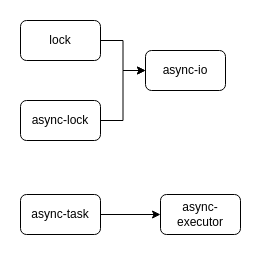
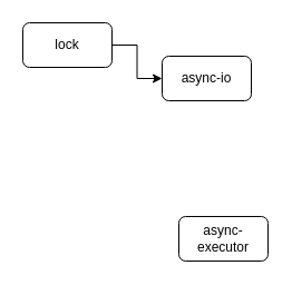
  <mxCell id="0" />
  <mxCell id="1" parent="0" />
  <mxCell id="2" style="edgeStyle=orthogonalEdgeStyle;rounded=0;orthogonalLoop=1;jettySize=auto;html=1;entryX=0;entryY=0.5;entryDx=0;entryDy=0;" edge="1" parent="1" source="3" target="6"><mxGeometry relative="1" as="geometry" /></mxCell>
  <mxCell id="3" value="lock" style="rounded=1;whiteSpace=wrap;html=1;" vertex="1" parent="1"><mxGeometry x="20" y="20" width="80" height="40" as="geometry" /></mxCell>
- <mxCell id="4" style="edgeStyle=orthogonalEdgeStyle;rounded=0;orthogonalLoop=1;jettySize=auto;html=1;entryX=0;entryY=0.5;entryDx=0;entryDy=0;" edge="1" parent="1" source="5" target="6"><mxGeometry relative="1" as="geometry" /></mxCell>
- <mxCell id="5" value="async-lock" style="rounded=1;whiteSpace=wrap;html=1;" vertex="1" parent="1"><mxGeometry x="20" y="100" width="80" height="40" as="geometry" /></mxCell>
  <mxCell id="6" value="async-io" style="rounded=1;whiteSpace=wrap;html=1;" vertex="1" parent="1"><mxGeometry x="145" y="50" width="80" height="40" as="geometry" /></mxCell>
- <mxCell id="7" value="" style="edgeStyle=orthogonalEdgeStyle;rounded=0;orthogonalLoop=1;jettySize=auto;html=1;" edge="1" parent="1" source="8" target="9"><mxGeometry relative="1" as="geometry" /></mxCell>
- <mxCell id="8" value="async-task" style="rounded=1;whiteSpace=wrap;html=1;" vertex="1" parent="1"><mxGeometry x="20" y="194" width="80" height="40" as="geometry" /></mxCell>
  <mxCell id="9" value="async-executor" style="rounded=1;whiteSpace=wrap;html=1;" vertex="1" parent="1"><mxGeometry x="160" y="194" width="80" height="40" as="geometry" /></mxCell>
